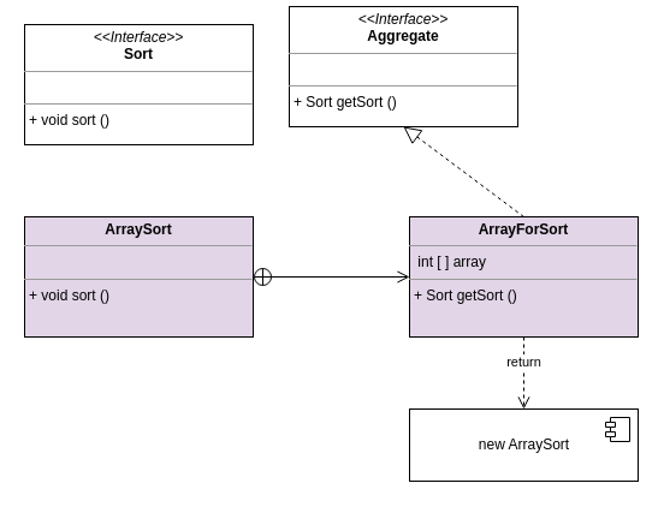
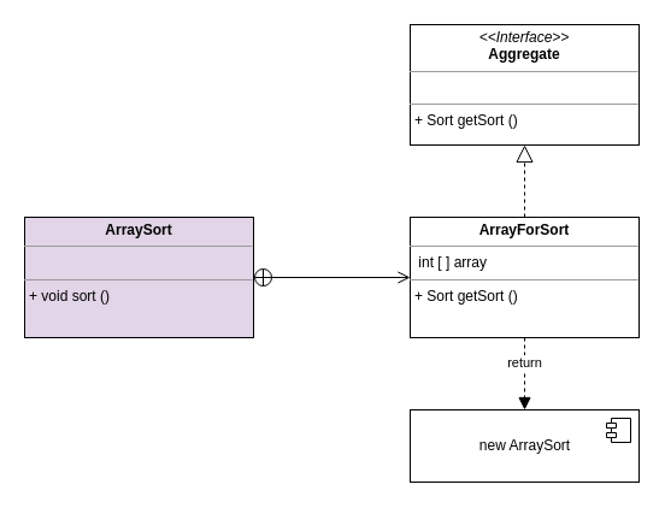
  <mxCell id="0" />
  <mxCell id="1" parent="0" />
- <mxCell id="2" value="&lt;p style=&quot;margin:0px;margin-top:4px;text-align:center;&quot;&gt;&lt;i&gt;&amp;lt;&amp;lt;Interface&amp;gt;&amp;gt;&lt;/i&gt;&lt;br&gt;&lt;b&gt;Sort&lt;/b&gt;&lt;/p&gt;&lt;hr size=&quot;1&quot;&gt;&lt;p style=&quot;margin:0px;margin-left:4px;&quot;&gt;&lt;br&gt;&lt;/p&gt;&lt;hr size=&quot;1&quot;&gt;&lt;p style=&quot;margin:0px;margin-left:4px;&quot;&gt;+ void sort ()&lt;/p&gt;" style="verticalAlign=top;align=left;overflow=fill;fontSize=12;fontFamily=Helvetica;html=1;" vertex="1" parent="1"><mxGeometry x="20" y="20" width="190" height="100" as="geometry" /></mxCell>
- <mxCell id="3" value="&lt;p style=&quot;margin:0px;margin-top:4px;text-align:center;&quot;&gt;&lt;i&gt;&amp;lt;&amp;lt;Interface&amp;gt;&amp;gt;&lt;/i&gt;&lt;br&gt;&lt;b&gt;Aggregate&lt;/b&gt;&lt;/p&gt;&lt;hr size=&quot;1&quot;&gt;&lt;p style=&quot;margin:0px;margin-left:4px;&quot;&gt;&lt;br&gt;&lt;/p&gt;&lt;hr size=&quot;1&quot;&gt;&lt;p style=&quot;margin:0px;margin-left:4px;&quot;&gt;+ Sort getSort ()&lt;/p&gt;" style="verticalAlign=top;align=left;overflow=fill;fontSize=12;fontFamily=Helvetica;html=1;" vertex="1" parent="1"><mxGeometry x="240" y="5" width="190" height="100" as="geometry" /></mxCell>
+ <mxCell id="3" value="&lt;p style=&quot;margin:0px;margin-top:4px;text-align:center;&quot;&gt;&lt;i&gt;&amp;lt;&amp;lt;Interface&amp;gt;&amp;gt;&lt;/i&gt;&lt;br&gt;&lt;b&gt;Aggregate&lt;/b&gt;&lt;/p&gt;&lt;hr size=&quot;1&quot;&gt;&lt;p style=&quot;margin:0px;margin-left:4px;&quot;&gt;&lt;br&gt;&lt;/p&gt;&lt;hr size=&quot;1&quot;&gt;&lt;p style=&quot;margin:0px;margin-left:4px;&quot;&gt;+ Sort getSort ()&lt;/p&gt;" style="verticalAlign=top;align=left;overflow=fill;fontSize=12;fontFamily=Helvetica;html=1;" vertex="1" parent="1"><mxGeometry x="340" y="20" width="190" height="100" as="geometry" /></mxCell>
  <mxCell id="4" value="&lt;p style=&quot;margin:0px;margin-top:4px;text-align:center;&quot;&gt;&lt;b&gt;ArraySort&lt;/b&gt;&lt;/p&gt;&lt;hr size=&quot;1&quot;&gt;&lt;p style=&quot;margin:0px;margin-left:4px;&quot;&gt;&lt;br&gt;&lt;/p&gt;&lt;hr size=&quot;1&quot;&gt;&lt;p style=&quot;margin:0px;margin-left:4px;&quot;&gt;+ void sort ()&lt;/p&gt;" style="verticalAlign=top;align=left;overflow=fill;fontSize=12;fontFamily=Helvetica;html=1;fillColor=#e1d5e7;" vertex="1" parent="1"><mxGeometry x="20" y="180" width="190" height="100" as="geometry" /></mxCell>
- <mxCell id="5" value="&lt;p style=&quot;margin:0px;margin-top:4px;text-align:center;&quot;&gt;&lt;b&gt;ArrayForSort&lt;/b&gt;&lt;/p&gt;&lt;hr size=&quot;1&quot;&gt;&lt;p style=&quot;margin:0px;margin-left:4px;&quot;&gt;&amp;nbsp;int [ ] array&lt;/p&gt;&lt;hr size=&quot;1&quot;&gt;&lt;p style=&quot;margin:0px;margin-left:4px;&quot;&gt;+ Sort getSort ()&lt;/p&gt;" style="verticalAlign=top;align=left;overflow=fill;fontSize=12;fontFamily=Helvetica;html=1;fillColor=#e1d5e7;" vertex="1" parent="1"><mxGeometry x="340" y="180" width="190" height="100" as="geometry" /></mxCell>
+ <mxCell id="5" value="&lt;p style=&quot;margin:0px;margin-top:4px;text-align:center;&quot;&gt;&lt;b&gt;ArrayForSort&lt;/b&gt;&lt;/p&gt;&lt;hr size=&quot;1&quot;&gt;&lt;p style=&quot;margin:0px;margin-left:4px;&quot;&gt;&amp;nbsp;int [ ] array&lt;/p&gt;&lt;hr size=&quot;1&quot;&gt;&lt;p style=&quot;margin:0px;margin-left:4px;&quot;&gt;+ Sort getSort ()&lt;/p&gt;" style="verticalAlign=top;align=left;overflow=fill;fontSize=12;fontFamily=Helvetica;html=1;" vertex="1" parent="1"><mxGeometry x="340" y="180" width="190" height="100" as="geometry" /></mxCell>
  <mxCell id="6" value="new ArraySort" style="html=1;dropTarget=0;" vertex="1" parent="1"><mxGeometry x="340" y="340" width="190" height="60" as="geometry" /></mxCell>
  <mxCell id="7" value="" style="shape=module;jettyWidth=8;jettyHeight=4;" vertex="1" parent="6"><mxGeometry x="1" width="20" height="20" relative="1" as="geometry"><mxPoint x="-27" y="7" as="offset" /></mxGeometry></mxCell>
- <mxCell id="8" value="return" style="html=1;verticalAlign=bottom;endArrow=open;dashed=1;endSize=8;rounded=0;exitX=0.5;exitY=1;exitDx=0;exitDy=0;entryX=0.5;entryY=0;entryDx=0;entryDy=0;" edge="1" parent="1" source="5" target="6"><mxGeometry relative="1" as="geometry"><mxPoint x="350" y="430" as="sourcePoint" /><mxPoint x="270" y="430" as="targetPoint" /></mxGeometry></mxCell>
+ <mxCell id="8" value="return" style="html=1;verticalAlign=bottom;endArrow=block;dashed=1;endSize=8;rounded=0;exitX=0.5;exitY=1;exitDx=0;exitDy=0;entryX=0.5;entryY=0;entryDx=0;entryDy=0;" edge="1" parent="1" source="5" target="6"><mxGeometry relative="1" as="geometry"><mxPoint x="350" y="430" as="sourcePoint" /><mxPoint x="270" y="430" as="targetPoint" /></mxGeometry></mxCell>
  <mxCell id="9" value="" style="endArrow=open;startArrow=circlePlus;endFill=0;startFill=0;endSize=8;html=1;rounded=0;exitX=1;exitY=0.5;exitDx=0;exitDy=0;" edge="1" parent="1" source="4"><mxGeometry width="160" relative="1" as="geometry"><mxPoint x="230" y="430" as="sourcePoint" /><mxPoint x="340" y="230" as="targetPoint" /></mxGeometry></mxCell>
  <mxCell id="10" value="" style="endArrow=block;dashed=1;endFill=0;endSize=12;html=1;rounded=0;entryX=0.5;entryY=1;entryDx=0;entryDy=0;exitX=0.5;exitY=0;exitDx=0;exitDy=0;" edge="1" parent="1" source="5" target="3"><mxGeometry width="160" relative="1" as="geometry"><mxPoint x="230" y="330" as="sourcePoint" /><mxPoint x="390" y="330" as="targetPoint" /></mxGeometry></mxCell>
